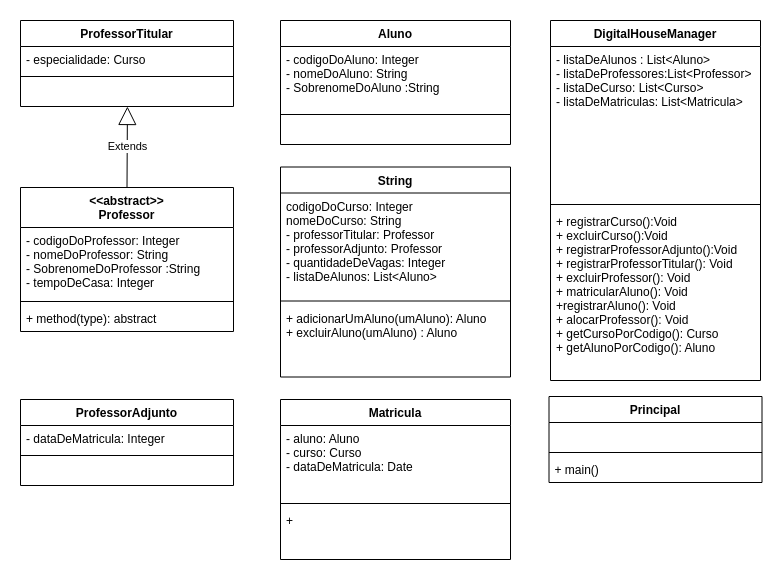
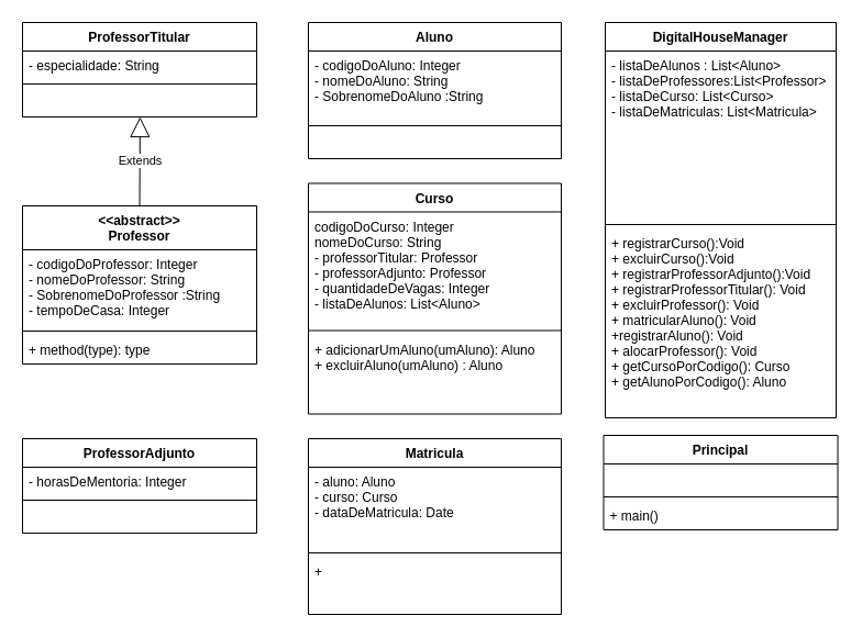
  <mxCell id="0" />
  <mxCell id="1" parent="0" />
  <mxCell id="2" value="Aluno" style="swimlane;fontStyle=1;align=center;verticalAlign=top;childLayout=stackLayout;horizontal=1;startSize=26;horizontalStack=0;resizeParent=1;resizeParentMax=0;resizeLast=0;collapsible=1;marginBottom=0;" vertex="1" parent="1"><mxGeometry x="280" y="20" width="230" height="124" as="geometry" /></mxCell>
  <mxCell id="3" value="- codigoDoAluno: Integer&#10;- nomeDoAluno: String&#10;- SobrenomeDoAluno :String&#10;&#10;" style="text;strokeColor=none;fillColor=none;align=left;verticalAlign=top;spacingLeft=4;spacingRight=4;overflow=hidden;rotatable=0;points=[[0,0.5],[1,0.5]];portConstraint=eastwest;" vertex="1" parent="2"><mxGeometry y="26" width="230" height="64" as="geometry" /></mxCell>
  <mxCell id="4" value="" style="line;strokeWidth=1;fillColor=none;align=left;verticalAlign=middle;spacingTop=-1;spacingLeft=3;spacingRight=3;rotatable=0;labelPosition=right;points=[];portConstraint=eastwest;" vertex="1" parent="2"><mxGeometry y="90" width="230" height="8" as="geometry" /></mxCell>
  <mxCell id="5" value="   " style="text;strokeColor=none;fillColor=none;align=left;verticalAlign=top;spacingLeft=4;spacingRight=4;overflow=hidden;rotatable=0;points=[[0,0.5],[1,0.5]];portConstraint=eastwest;" vertex="1" parent="2"><mxGeometry y="98" width="230" height="26" as="geometry" /></mxCell>
  <mxCell id="6" value="&lt;&lt;abstract&gt;&gt;&#10;Professor" style="swimlane;fontStyle=1;align=center;verticalAlign=top;childLayout=stackLayout;horizontal=1;startSize=40;horizontalStack=0;resizeParent=1;resizeParentMax=0;resizeLast=0;collapsible=1;marginBottom=0;" vertex="1" parent="1"><mxGeometry x="20" y="187" width="213" height="144" as="geometry" /></mxCell>
  <mxCell id="7" value="- codigoDoProfessor: Integer&#10;- nomeDoProfessor: String&#10;- SobrenomeDoProfessor :String&#10;- tempoDeCasa: Integer" style="text;strokeColor=none;fillColor=none;align=left;verticalAlign=top;spacingLeft=4;spacingRight=4;overflow=hidden;rotatable=0;points=[[0,0.5],[1,0.5]];portConstraint=eastwest;" vertex="1" parent="6"><mxGeometry y="40" width="213" height="70" as="geometry" /></mxCell>
  <mxCell id="8" value="" style="line;strokeWidth=1;fillColor=none;align=left;verticalAlign=middle;spacingTop=-1;spacingLeft=3;spacingRight=3;rotatable=0;labelPosition=right;points=[];portConstraint=eastwest;" vertex="1" parent="6"><mxGeometry y="110" width="213" height="8" as="geometry" /></mxCell>
- <mxCell id="9" value="+ method(type): abstract" style="text;strokeColor=none;fillColor=none;align=left;verticalAlign=top;spacingLeft=4;spacingRight=4;overflow=hidden;rotatable=0;points=[[0,0.5],[1,0.5]];portConstraint=eastwest;" vertex="1" parent="6"><mxGeometry y="118" width="213" height="26" as="geometry" /></mxCell>
+ <mxCell id="9" value="+ method(type): type" style="text;strokeColor=none;fillColor=none;align=left;verticalAlign=top;spacingLeft=4;spacingRight=4;overflow=hidden;rotatable=0;points=[[0,0.5],[1,0.5]];portConstraint=eastwest;" vertex="1" parent="6"><mxGeometry y="118" width="213" height="26" as="geometry" /></mxCell>
  <mxCell id="10" value="ProfessorTitular" style="swimlane;fontStyle=1;align=center;verticalAlign=top;childLayout=stackLayout;horizontal=1;startSize=26;horizontalStack=0;resizeParent=1;resizeParentMax=0;resizeLast=0;collapsible=1;marginBottom=0;" vertex="1" parent="1"><mxGeometry x="20" y="20" width="213" height="86" as="geometry" /></mxCell>
- <mxCell id="11" value="- especialidade: Curso" style="text;strokeColor=none;fillColor=none;align=left;verticalAlign=top;spacingLeft=4;spacingRight=4;overflow=hidden;rotatable=0;points=[[0,0.5],[1,0.5]];portConstraint=eastwest;" vertex="1" parent="10"><mxGeometry y="26" width="213" height="26" as="geometry" /></mxCell>
+ <mxCell id="11" value="- especialidade: String" style="text;strokeColor=none;fillColor=none;align=left;verticalAlign=top;spacingLeft=4;spacingRight=4;overflow=hidden;rotatable=0;points=[[0,0.5],[1,0.5]];portConstraint=eastwest;" vertex="1" parent="10"><mxGeometry y="26" width="213" height="26" as="geometry" /></mxCell>
  <mxCell id="12" value="" style="line;strokeWidth=1;fillColor=none;align=left;verticalAlign=middle;spacingTop=-1;spacingLeft=3;spacingRight=3;rotatable=0;labelPosition=right;points=[];portConstraint=eastwest;" vertex="1" parent="10"><mxGeometry y="52" width="213" height="8" as="geometry" /></mxCell>
  <mxCell id="13" value="   " style="text;strokeColor=none;fillColor=none;align=left;verticalAlign=top;spacingLeft=4;spacingRight=4;overflow=hidden;rotatable=0;points=[[0,0.5],[1,0.5]];portConstraint=eastwest;" vertex="1" parent="10"><mxGeometry y="60" width="213" height="26" as="geometry" /></mxCell>
  <mxCell id="14" value="ProfessorAdjunto" style="swimlane;fontStyle=1;align=center;verticalAlign=top;childLayout=stackLayout;horizontal=1;startSize=26;horizontalStack=0;resizeParent=1;resizeParentMax=0;resizeLast=0;collapsible=1;marginBottom=0;" vertex="1" parent="1"><mxGeometry x="20" y="399" width="213" height="86" as="geometry" /></mxCell>
- <mxCell id="15" value="- dataDeMatricula: Integer" style="text;strokeColor=none;fillColor=none;align=left;verticalAlign=top;spacingLeft=4;spacingRight=4;overflow=hidden;rotatable=0;points=[[0,0.5],[1,0.5]];portConstraint=eastwest;" vertex="1" parent="14"><mxGeometry y="26" width="213" height="26" as="geometry" /></mxCell>
+ <mxCell id="15" value="- horasDeMentoria: Integer" style="text;strokeColor=none;fillColor=none;align=left;verticalAlign=top;spacingLeft=4;spacingRight=4;overflow=hidden;rotatable=0;points=[[0,0.5],[1,0.5]];portConstraint=eastwest;" vertex="1" parent="14"><mxGeometry y="26" width="213" height="26" as="geometry" /></mxCell>
  <mxCell id="16" value="" style="line;strokeWidth=1;fillColor=none;align=left;verticalAlign=middle;spacingTop=-1;spacingLeft=3;spacingRight=3;rotatable=0;labelPosition=right;points=[];portConstraint=eastwest;" vertex="1" parent="14"><mxGeometry y="52" width="213" height="8" as="geometry" /></mxCell>
  <mxCell id="17" value="    " style="text;strokeColor=none;fillColor=none;align=left;verticalAlign=top;spacingLeft=4;spacingRight=4;overflow=hidden;rotatable=0;points=[[0,0.5],[1,0.5]];portConstraint=eastwest;" vertex="1" parent="14"><mxGeometry y="60" width="213" height="26" as="geometry" /></mxCell>
  <mxCell id="18" value="Matricula" style="swimlane;fontStyle=1;align=center;verticalAlign=top;childLayout=stackLayout;horizontal=1;startSize=26;horizontalStack=0;resizeParent=1;resizeParentMax=0;resizeLast=0;collapsible=1;marginBottom=0;" vertex="1" parent="1"><mxGeometry x="280" y="399" width="230" height="160" as="geometry" /></mxCell>
  <mxCell id="19" value="- aluno: Aluno&#10;- curso: Curso&#10;- dataDeMatricula: Date&#10;" style="text;strokeColor=none;fillColor=none;align=left;verticalAlign=top;spacingLeft=4;spacingRight=4;overflow=hidden;rotatable=0;points=[[0,0.5],[1,0.5]];portConstraint=eastwest;" vertex="1" parent="18"><mxGeometry y="26" width="230" height="74" as="geometry" /></mxCell>
  <mxCell id="20" value="" style="line;strokeWidth=1;fillColor=none;align=left;verticalAlign=middle;spacingTop=-1;spacingLeft=3;spacingRight=3;rotatable=0;labelPosition=right;points=[];portConstraint=eastwest;" vertex="1" parent="18"><mxGeometry y="100" width="230" height="8" as="geometry" /></mxCell>
  <mxCell id="21" value="+ " style="text;strokeColor=none;fillColor=none;align=left;verticalAlign=top;spacingLeft=4;spacingRight=4;overflow=hidden;rotatable=0;points=[[0,0.5],[1,0.5]];portConstraint=eastwest;" vertex="1" parent="18"><mxGeometry y="108" width="230" height="52" as="geometry" /></mxCell>
  <mxCell id="22" value="DigitalHouseManager" style="swimlane;fontStyle=1;align=center;verticalAlign=top;childLayout=stackLayout;horizontal=1;startSize=26;horizontalStack=0;resizeParent=1;resizeParentMax=0;resizeLast=0;collapsible=1;marginBottom=0;" vertex="1" parent="1"><mxGeometry x="550" y="20" width="210" height="360" as="geometry" /></mxCell>
  <mxCell id="23" value="- listaDeAlunos : List&lt;Aluno&gt;&#10;- listaDeProfessores:List&lt;Professor&gt;&#10;- listaDeCurso: List&lt;Curso&gt;&#10;- listaDeMatriculas: List&lt;Matricula&gt;&#10;" style="text;strokeColor=none;fillColor=none;align=left;verticalAlign=top;spacingLeft=4;spacingRight=4;overflow=hidden;rotatable=0;points=[[0,0.5],[1,0.5]];portConstraint=eastwest;" vertex="1" parent="22"><mxGeometry y="26" width="210" height="154" as="geometry" /></mxCell>
  <mxCell id="24" value="" style="line;strokeWidth=1;fillColor=none;align=left;verticalAlign=middle;spacingTop=-1;spacingLeft=3;spacingRight=3;rotatable=0;labelPosition=right;points=[];portConstraint=eastwest;" vertex="1" parent="22"><mxGeometry y="180" width="210" height="8" as="geometry" /></mxCell>
  <mxCell id="25" value="+ registrarCurso():Void&#10;+ excluirCurso():Void&#10;+ registrarProfessorAdjunto():Void&#10;+ registrarProfessorTitular(): Void&#10;+ excluirProfessor(): Void&#10;+ matricularAluno(): Void&#10;+registrarAluno(): Void&#10;+ alocarProfessor(): Void&#10;+ getCursoPorCodigo(): Curso&#10;+ getAlunoPorCodigo(): Aluno&#10;" style="text;strokeColor=none;fillColor=none;align=left;verticalAlign=top;spacingLeft=4;spacingRight=4;overflow=hidden;rotatable=0;points=[[0,0.5],[1,0.5]];portConstraint=eastwest;" vertex="1" parent="22"><mxGeometry y="188" width="210" height="172" as="geometry" /></mxCell>
- <mxCell id="26" value="String" style="swimlane;fontStyle=1;align=center;verticalAlign=top;childLayout=stackLayout;horizontal=1;startSize=26;horizontalStack=0;resizeParent=1;resizeParentMax=0;resizeLast=0;collapsible=1;marginBottom=0;" vertex="1" parent="1"><mxGeometry x="280" y="166.5" width="230" height="210" as="geometry" /></mxCell>
+ <mxCell id="26" value="Curso" style="swimlane;fontStyle=1;align=center;verticalAlign=top;childLayout=stackLayout;horizontal=1;startSize=26;horizontalStack=0;resizeParent=1;resizeParentMax=0;resizeLast=0;collapsible=1;marginBottom=0;" vertex="1" parent="1"><mxGeometry x="280" y="166.5" width="230" height="210" as="geometry" /></mxCell>
  <mxCell id="27" value="codigoDoCurso: Integer&#10;nomeDoCurso: String&#10;- professorTitular: Professor&#10;- professorAdjunto: Professor&#10;- quantidadeDeVagas: Integer&#10;- listaDeAlunos: List&lt;Aluno&gt;&#10;&#10;" style="text;strokeColor=none;fillColor=none;align=left;verticalAlign=top;spacingLeft=4;spacingRight=4;overflow=hidden;rotatable=0;points=[[0,0.5],[1,0.5]];portConstraint=eastwest;" vertex="1" parent="26"><mxGeometry y="26" width="230" height="104" as="geometry" /></mxCell>
  <mxCell id="28" value="" style="line;strokeWidth=1;fillColor=none;align=left;verticalAlign=middle;spacingTop=-1;spacingLeft=3;spacingRight=3;rotatable=0;labelPosition=right;points=[];portConstraint=eastwest;" vertex="1" parent="26"><mxGeometry y="130" width="230" height="8" as="geometry" /></mxCell>
  <mxCell id="29" value="+ adicionarUmAluno(umAluno): Aluno&#10;+ excluirAluno(umAluno) : Aluno&#10;" style="text;strokeColor=none;fillColor=none;align=left;verticalAlign=top;spacingLeft=4;spacingRight=4;overflow=hidden;rotatable=0;points=[[0,0.5],[1,0.5]];portConstraint=eastwest;" vertex="1" parent="26"><mxGeometry y="138" width="230" height="72" as="geometry" /></mxCell>
  <mxCell id="30" value="Principal" style="swimlane;fontStyle=1;align=center;verticalAlign=top;childLayout=stackLayout;horizontal=1;startSize=26;horizontalStack=0;resizeParent=1;resizeParentMax=0;resizeLast=0;collapsible=1;marginBottom=0;" vertex="1" parent="1"><mxGeometry x="548.5" y="396" width="213" height="86" as="geometry" /></mxCell>
  <mxCell id="31" value="    " style="text;strokeColor=none;fillColor=none;align=left;verticalAlign=top;spacingLeft=4;spacingRight=4;overflow=hidden;rotatable=0;points=[[0,0.5],[1,0.5]];portConstraint=eastwest;" vertex="1" parent="30"><mxGeometry y="26" width="213" height="26" as="geometry" /></mxCell>
  <mxCell id="32" value="" style="line;strokeWidth=1;fillColor=none;align=left;verticalAlign=middle;spacingTop=-1;spacingLeft=3;spacingRight=3;rotatable=0;labelPosition=right;points=[];portConstraint=eastwest;" vertex="1" parent="30"><mxGeometry y="52" width="213" height="8" as="geometry" /></mxCell>
  <mxCell id="33" value="+ main()" style="text;strokeColor=none;fillColor=none;align=left;verticalAlign=top;spacingLeft=4;spacingRight=4;overflow=hidden;rotatable=0;points=[[0,0.5],[1,0.5]];portConstraint=eastwest;" vertex="1" parent="30"><mxGeometry y="60" width="213" height="26" as="geometry" /></mxCell>
  <mxCell id="34" value="Extends" style="endArrow=block;endSize=16;endFill=0;html=1;exitX=0.5;exitY=0;exitDx=0;exitDy=0;entryX=0.502;entryY=1;entryDx=0;entryDy=0;entryPerimeter=0;" edge="1" parent="1" source="6" target="13"><mxGeometry width="160" relative="1" as="geometry"><mxPoint x="20" y="584" as="sourcePoint" /><mxPoint x="180" y="584" as="targetPoint" /></mxGeometry></mxCell>
